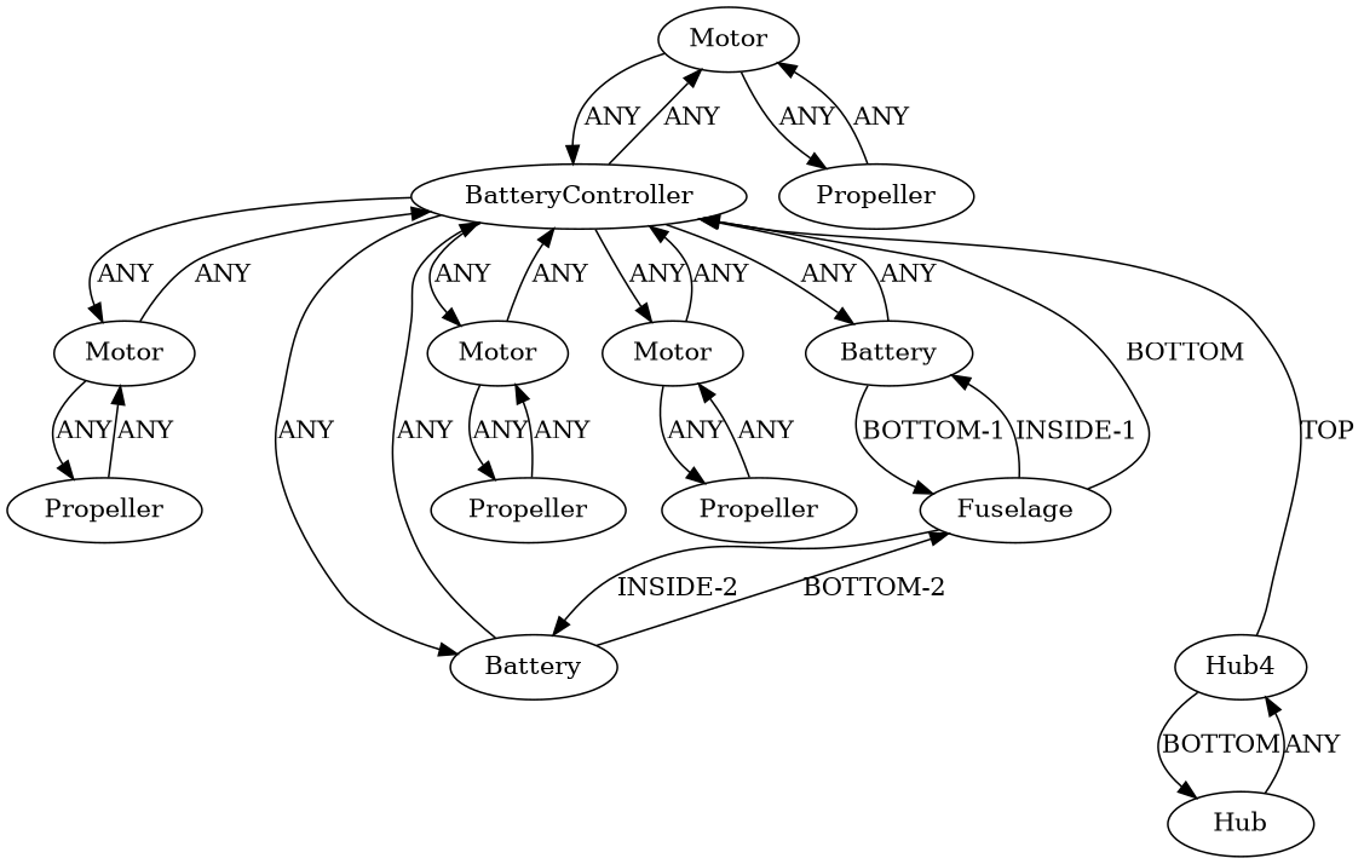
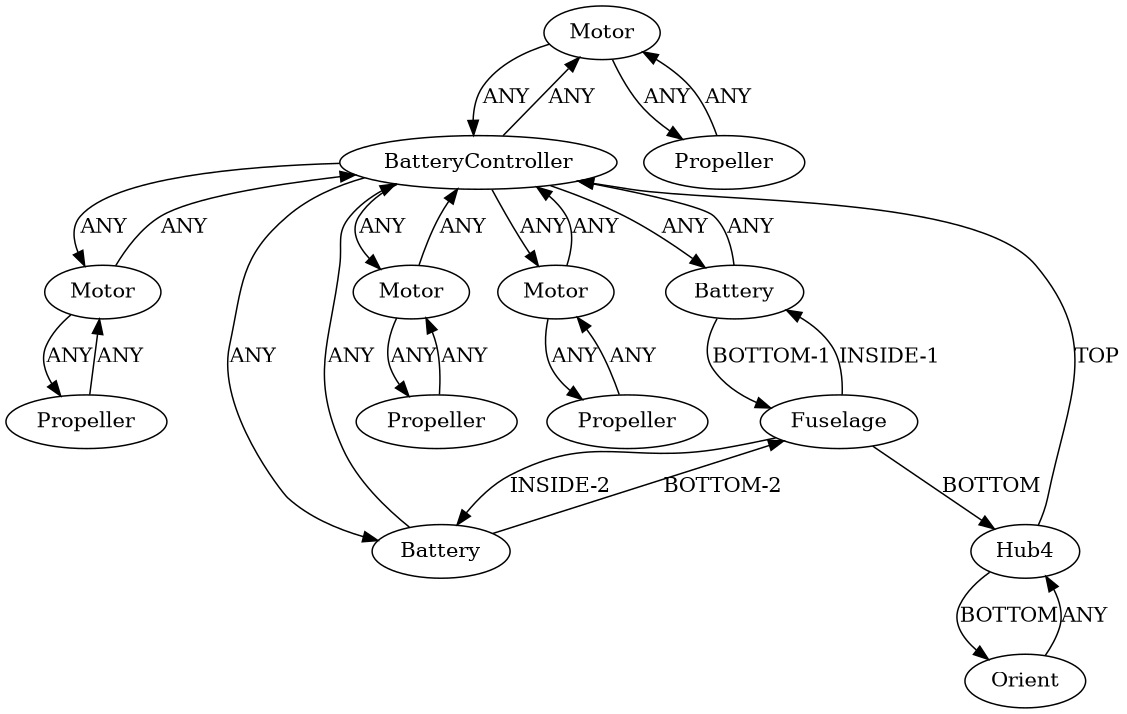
  digraph {
    n1 [instance=Motor_instance_1 label=Motor]
    n2 [instance=BatteryController_instance_1 label=BatteryController]
    n3 [instance=Propeller_instance_2 label=Propeller]
    n4 [instance=Motor_instance_2 label=Motor]
    n5 [instance=Battery_instance_1 label=Battery]
    n6 [instance=Battery_instance_2 label=Battery]
    n7 [instance=Motor_instance_3 label=Motor]
    n8 [instance=Motor_instance_4 label=Motor]
    n9 [instance=Propeller_instance_1 label=Propeller]
    n10 [instance=Fuselage_instance_1 label=Fuselage]
    n11 [instance=Hub4_instance_1 label=Hub4]
-   n12 [instance=Orient label=Hub]
+   n12 [instance=Orient label=Orient]
    n13 [instance=Propeller_instance_4 label=Propeller]
    n14 [instance=Propeller_instance_3 label=Propeller]
    n1 -> n2 [label=ANY]
    n1 -> n3 [label=ANY]
    n2 -> n1 [label=ANY]
    n2 -> n4 [label=ANY]
    n2 -> n5 [label=ANY]
    n2 -> n6 [label=ANY]
    n2 -> n7 [label=ANY]
    n2 -> n8 [label=ANY]
    n3 -> n1 [label=ANY]
    n4 -> n2 [label=ANY]
    n4 -> n9 [label=ANY]
    n5 -> n2 [label=ANY]
    n5 -> n10 [label="BOTTOM-1"]
    n6 -> n2 [label=ANY]
    n6 -> n10 [label="BOTTOM-2"]
    n7 -> n2 [label=ANY]
    n7 -> n13 [label=ANY]
    n8 -> n2 [label=ANY]
    n8 -> n14 [label=ANY]
    n9 -> n4 [label=ANY]
    n10 -> n5 [label="INSIDE-1"]
    n10 -> n6 [label="INSIDE-2"]
-   n10 -> n2 [label=BOTTOM]
+   n10 -> n11 [label=BOTTOM]
    n11 -> n2 [label=TOP]
    n11 -> n12 [label=BOTTOM]
    n12 -> n11 [label=ANY]
    n13 -> n7 [label=ANY]
    n14 -> n8 [label=ANY]
  }
